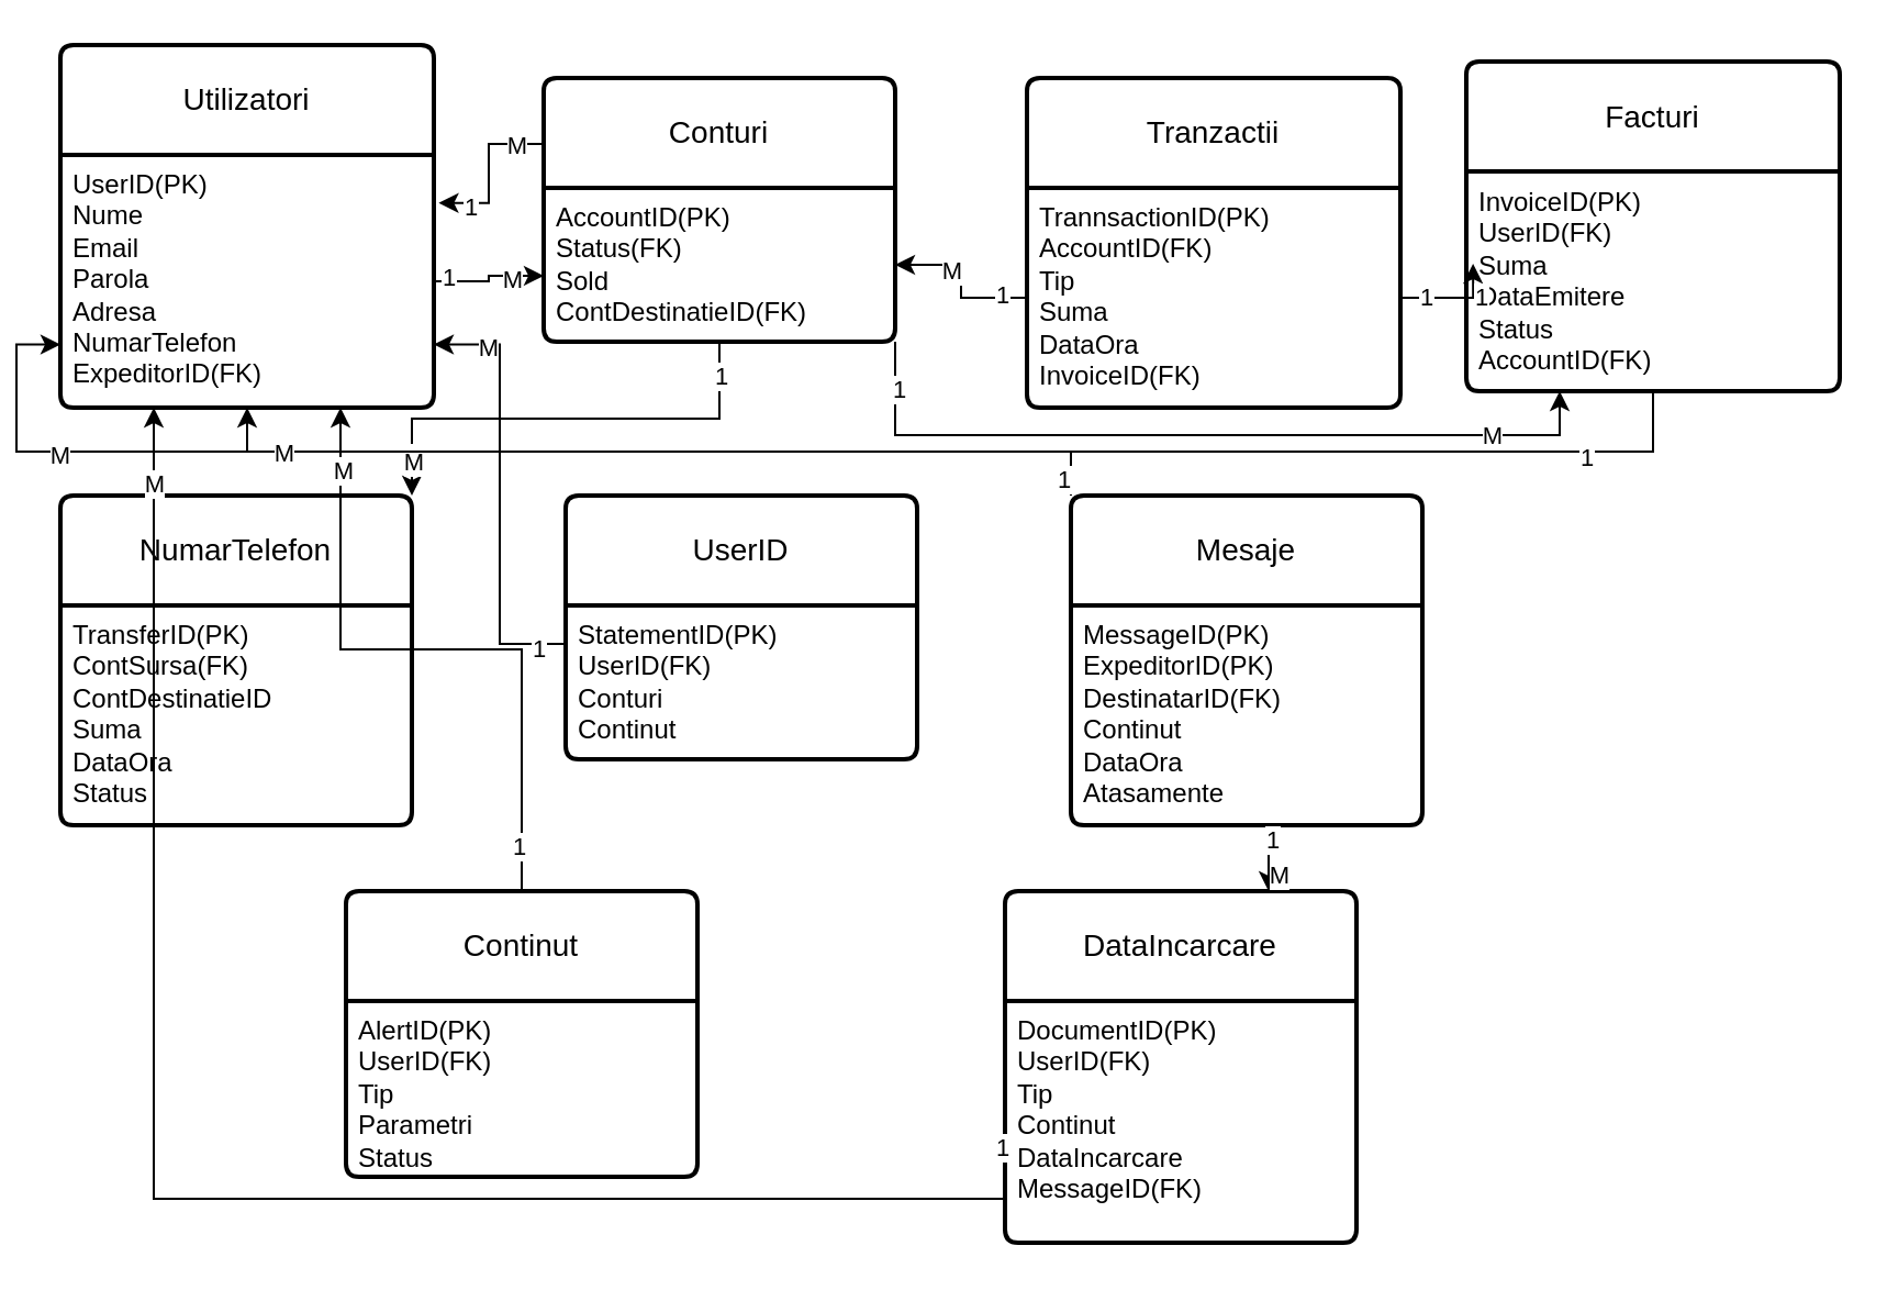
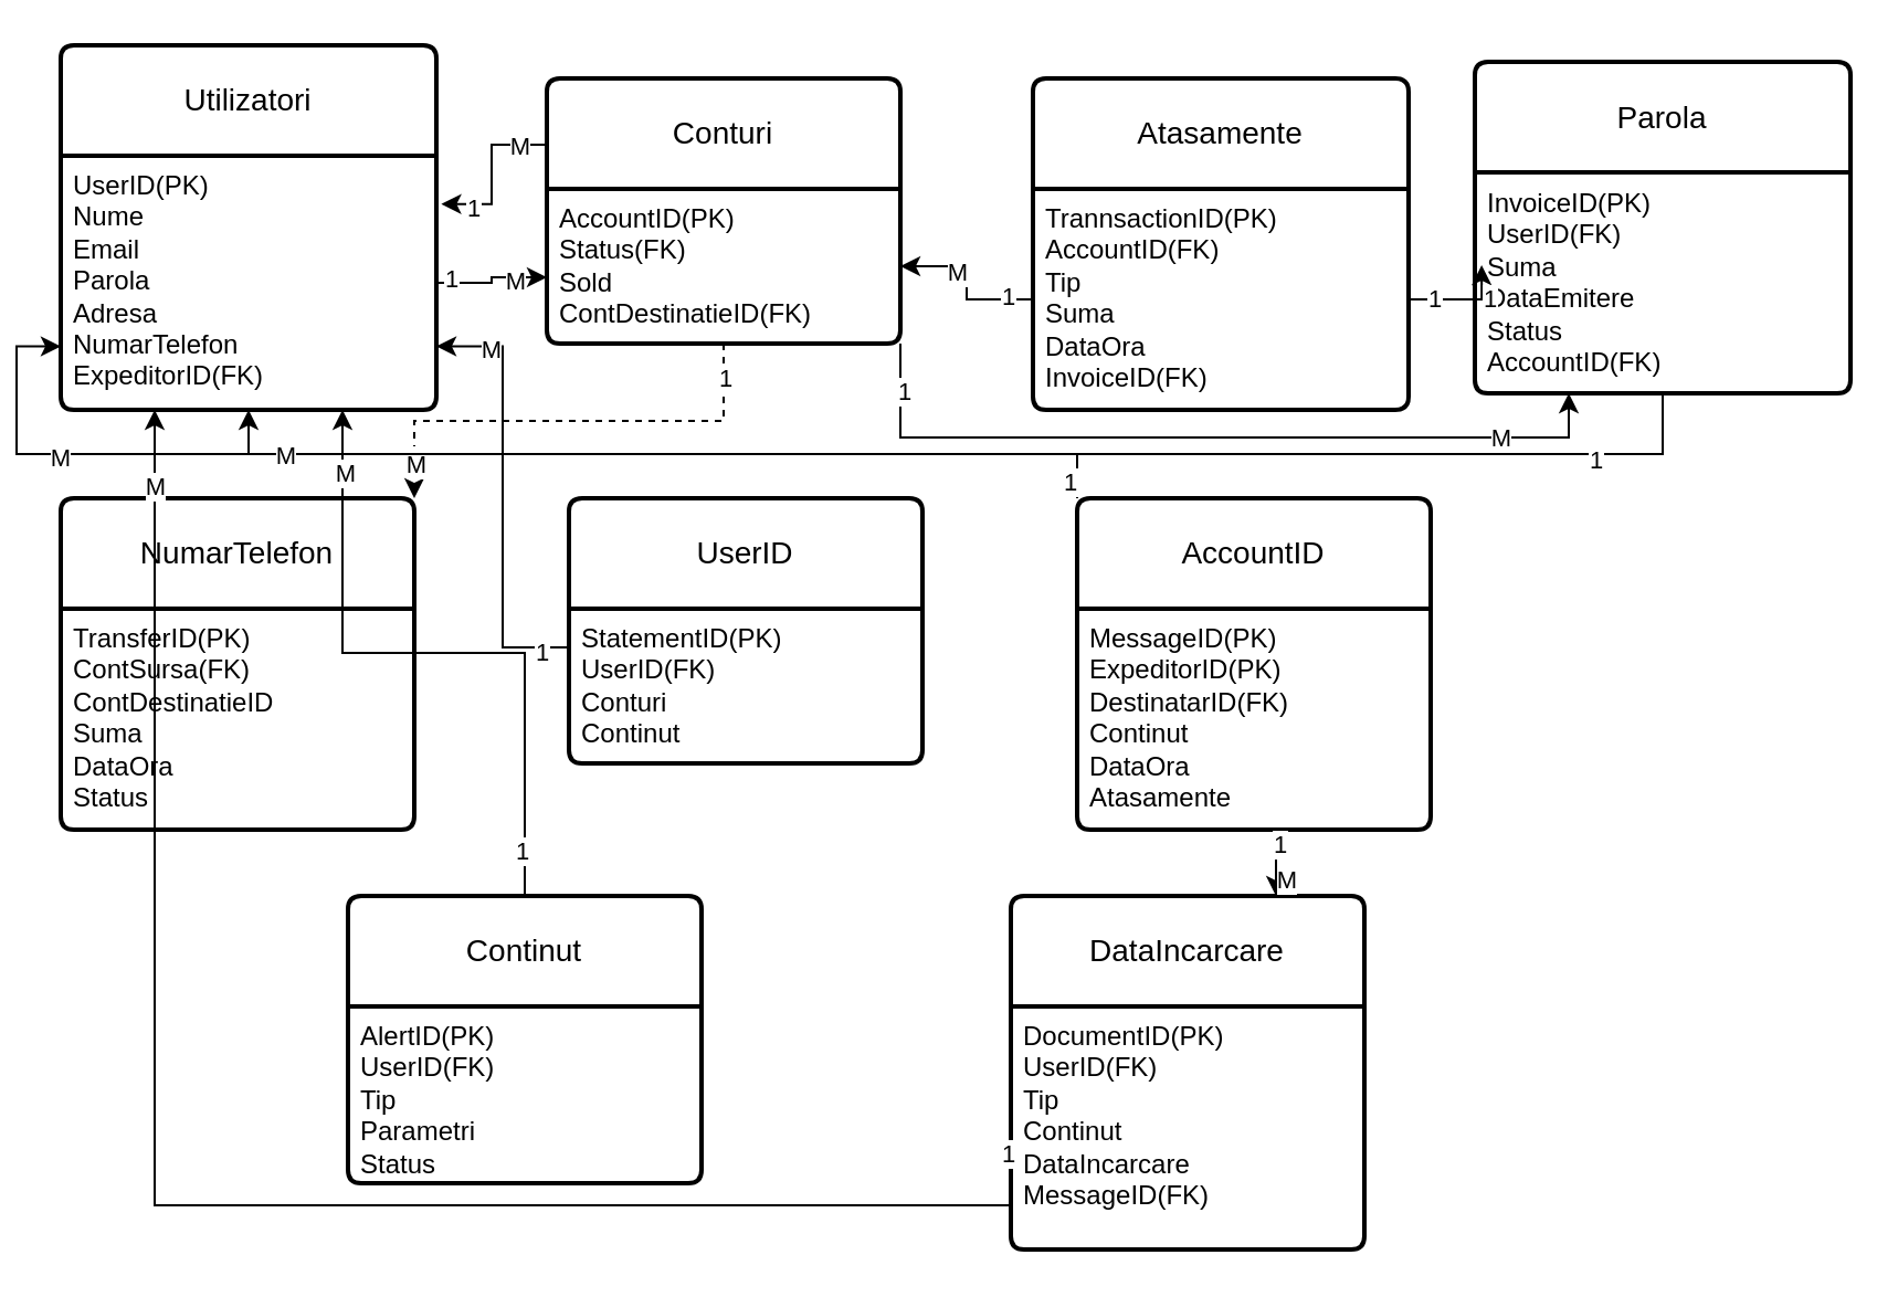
  <mxCell id="0" />
  <mxCell id="1" parent="0" />
  <mxCell id="2" value="Utilizatori" style="swimlane;childLayout=stackLayout;horizontal=1;startSize=50;horizontalStack=0;rounded=1;fontSize=14;fontStyle=0;strokeWidth=2;resizeParent=0;resizeLast=1;shadow=0;dashed=0;align=center;arcSize=4;whiteSpace=wrap;html=1;" parent="1" vertex="1"><mxGeometry x="20" y="20" width="170" height="165" as="geometry" /></mxCell>
  <mxCell id="3" value="UserID(PK)&lt;div&gt;Nume&lt;/div&gt;&lt;div&gt;Email&lt;/div&gt;&lt;div&gt;Parola&lt;/div&gt;&lt;div&gt;Adresa&lt;/div&gt;&lt;div&gt;NumarTelefon&lt;/div&gt;&lt;div&gt;ExpeditorID(FK)&lt;/div&gt;" style="align=left;strokeColor=none;fillColor=none;spacingLeft=4;fontSize=12;verticalAlign=top;resizable=0;rotatable=0;part=1;html=1;" parent="2" vertex="1"><mxGeometry y="50" width="170" height="115" as="geometry" /></mxCell>
  <mxCell id="4" value="Conturi" style="swimlane;childLayout=stackLayout;horizontal=1;startSize=50;horizontalStack=0;rounded=1;fontSize=14;fontStyle=0;strokeWidth=2;resizeParent=0;resizeLast=1;shadow=0;dashed=0;align=center;arcSize=4;whiteSpace=wrap;html=1;" parent="1" vertex="1"><mxGeometry x="240" y="35" width="160" height="120" as="geometry" /></mxCell>
  <mxCell id="5" value="AccountID(PK)&lt;div&gt;Status(FK)&lt;/div&gt;&lt;div&gt;Sold&lt;/div&gt;&lt;div&gt;ContDestinatieID(FK)&lt;/div&gt;" style="align=left;strokeColor=none;fillColor=none;spacingLeft=4;fontSize=12;verticalAlign=top;resizable=0;rotatable=0;part=1;html=1;" parent="4" vertex="1"><mxGeometry y="50" width="160" height="70" as="geometry" /></mxCell>
- <mxCell id="6" value="Tranzactii" style="swimlane;childLayout=stackLayout;horizontal=1;startSize=50;horizontalStack=0;rounded=1;fontSize=14;fontStyle=0;strokeWidth=2;resizeParent=0;resizeLast=1;shadow=0;dashed=0;align=center;arcSize=4;whiteSpace=wrap;html=1;" parent="1" vertex="1"><mxGeometry x="460" y="35" width="170" height="150" as="geometry" /></mxCell>
+ <mxCell id="6" value="Atasamente" style="swimlane;childLayout=stackLayout;horizontal=1;startSize=50;horizontalStack=0;rounded=1;fontSize=14;fontStyle=0;strokeWidth=2;resizeParent=0;resizeLast=1;shadow=0;dashed=0;align=center;arcSize=4;whiteSpace=wrap;html=1;" parent="1" vertex="1"><mxGeometry x="460" y="35" width="170" height="150" as="geometry" /></mxCell>
  <mxCell id="7" value="TrannsactionID(PK)&lt;div&gt;AccountID(FK)&lt;/div&gt;&lt;div&gt;Tip&lt;/div&gt;&lt;div&gt;Suma&lt;/div&gt;&lt;div&gt;DataOra&lt;/div&gt;&lt;div&gt;InvoiceID(FK)&lt;/div&gt;" style="align=left;strokeColor=none;fillColor=none;spacingLeft=4;fontSize=12;verticalAlign=top;resizable=0;rotatable=0;part=1;html=1;" parent="6" vertex="1"><mxGeometry y="50" width="170" height="100" as="geometry" /></mxCell>
- <mxCell id="8" value="Facturi" style="swimlane;childLayout=stackLayout;horizontal=1;startSize=50;horizontalStack=0;rounded=1;fontSize=14;fontStyle=0;strokeWidth=2;resizeParent=0;resizeLast=1;shadow=0;dashed=0;align=center;arcSize=4;whiteSpace=wrap;html=1;" parent="1" vertex="1"><mxGeometry x="660" y="27.5" width="170" height="150" as="geometry" /></mxCell>
+ <mxCell id="8" value="Parola" style="swimlane;childLayout=stackLayout;horizontal=1;startSize=50;horizontalStack=0;rounded=1;fontSize=14;fontStyle=0;strokeWidth=2;resizeParent=0;resizeLast=1;shadow=0;dashed=0;align=center;arcSize=4;whiteSpace=wrap;html=1;" parent="1" vertex="1"><mxGeometry x="660" y="27.5" width="170" height="150" as="geometry" /></mxCell>
  <mxCell id="9" value="InvoiceID(PK)&lt;div&gt;UserID(FK)&lt;/div&gt;&lt;div&gt;Suma&lt;/div&gt;&lt;div&gt;DataEmitere&lt;/div&gt;&lt;div&gt;Status&lt;/div&gt;&lt;div&gt;AccountID(FK)&lt;/div&gt;&lt;div&gt;&lt;br&gt;&lt;/div&gt;&lt;div&gt;&lt;br&gt;&lt;/div&gt;" style="align=left;strokeColor=none;fillColor=none;spacingLeft=4;fontSize=12;verticalAlign=top;resizable=0;rotatable=0;part=1;html=1;" parent="8" vertex="1"><mxGeometry y="50" width="170" height="100" as="geometry" /></mxCell>
  <mxCell id="10" value="NumarTelefon" style="swimlane;childLayout=stackLayout;horizontal=1;startSize=50;horizontalStack=0;rounded=1;fontSize=14;fontStyle=0;strokeWidth=2;resizeParent=0;resizeLast=1;shadow=0;dashed=0;align=center;arcSize=4;whiteSpace=wrap;html=1;" parent="1" vertex="1"><mxGeometry x="20" y="225" width="160" height="150" as="geometry" /></mxCell>
  <mxCell id="11" value="TransferID(PK)&lt;div&gt;ContSursa(FK)&lt;/div&gt;&lt;div&gt;ContDestinatieID&lt;/div&gt;&lt;div&gt;Suma&lt;/div&gt;&lt;div&gt;DataOra&lt;/div&gt;&lt;div&gt;Status&lt;/div&gt;" style="align=left;strokeColor=none;fillColor=none;spacingLeft=4;fontSize=12;verticalAlign=top;resizable=0;rotatable=0;part=1;html=1;" parent="10" vertex="1"><mxGeometry y="50" width="160" height="100" as="geometry" /></mxCell>
  <mxCell id="12" value="UserID" style="swimlane;childLayout=stackLayout;horizontal=1;startSize=50;horizontalStack=0;rounded=1;fontSize=14;fontStyle=0;strokeWidth=2;resizeParent=0;resizeLast=1;shadow=0;dashed=0;align=center;arcSize=4;whiteSpace=wrap;html=1;" parent="1" vertex="1"><mxGeometry x="250" y="225" width="160" height="120" as="geometry" /></mxCell>
  <mxCell id="13" value="StatementID(PK)&lt;div&gt;UserID(FK)&lt;/div&gt;&lt;div&gt;Conturi&lt;/div&gt;&lt;div&gt;Continut&lt;/div&gt;" style="align=left;strokeColor=none;fillColor=none;spacingLeft=4;fontSize=12;verticalAlign=top;resizable=0;rotatable=0;part=1;html=1;" parent="12" vertex="1"><mxGeometry y="50" width="160" height="70" as="geometry" /></mxCell>
  <mxCell id="14" style="edgeStyle=orthogonalEdgeStyle;rounded=0;orthogonalLoop=1;jettySize=auto;html=1;exitX=0;exitY=0;exitDx=0;exitDy=0;entryX=0;entryY=0.75;entryDx=0;entryDy=0;" parent="1" source="17" target="3" edge="1"><mxGeometry relative="1" as="geometry" /></mxCell>
  <mxCell id="15" value="1" style="edgeLabel;html=1;align=center;verticalAlign=middle;resizable=0;points=[];" parent="14" vertex="1" connectable="0"><mxGeometry x="-0.972" y="4" relative="1" as="geometry"><mxPoint as="offset" /></mxGeometry></mxCell>
  <mxCell id="16" value="M" style="edgeLabel;html=1;align=center;verticalAlign=middle;resizable=0;points=[];" parent="14" vertex="1" connectable="0"><mxGeometry x="0.692" y="1" relative="1" as="geometry"><mxPoint as="offset" /></mxGeometry></mxCell>
- <mxCell id="17" value="Mesaje" style="swimlane;childLayout=stackLayout;horizontal=1;startSize=50;horizontalStack=0;rounded=1;fontSize=14;fontStyle=0;strokeWidth=2;resizeParent=0;resizeLast=1;shadow=0;dashed=0;align=center;arcSize=4;whiteSpace=wrap;html=1;" parent="1" vertex="1"><mxGeometry x="480" y="225" width="160" height="150" as="geometry" /></mxCell>
+ <mxCell id="17" value="AccountID" style="swimlane;childLayout=stackLayout;horizontal=1;startSize=50;horizontalStack=0;rounded=1;fontSize=14;fontStyle=0;strokeWidth=2;resizeParent=0;resizeLast=1;shadow=0;dashed=0;align=center;arcSize=4;whiteSpace=wrap;html=1;" parent="1" vertex="1"><mxGeometry x="480" y="225" width="160" height="150" as="geometry" /></mxCell>
  <mxCell id="18" value="MessageID(PK)&lt;div&gt;ExpeditorID(PK)&lt;/div&gt;&lt;div&gt;DestinatarID(FK)&lt;/div&gt;&lt;div&gt;Continut&lt;/div&gt;&lt;div&gt;DataOra&lt;/div&gt;&lt;div&gt;Atasamente&lt;br&gt;&lt;div&gt;&lt;br&gt;&lt;div&gt;&lt;br&gt;&lt;/div&gt;&lt;/div&gt;&lt;/div&gt;" style="align=left;strokeColor=none;fillColor=none;spacingLeft=4;fontSize=12;verticalAlign=top;resizable=0;rotatable=0;part=1;html=1;" parent="17" vertex="1"><mxGeometry y="50" width="160" height="100" as="geometry" /></mxCell>
  <mxCell id="19" style="edgeStyle=orthogonalEdgeStyle;rounded=0;orthogonalLoop=1;jettySize=auto;html=1;exitX=0.5;exitY=0;exitDx=0;exitDy=0;entryX=0.75;entryY=1;entryDx=0;entryDy=0;" parent="1" source="22" target="3" edge="1"><mxGeometry relative="1" as="geometry" /></mxCell>
  <mxCell id="20" value="1" style="edgeLabel;html=1;align=center;verticalAlign=middle;resizable=0;points=[];" parent="19" vertex="1" connectable="0"><mxGeometry x="-0.858" y="2" relative="1" as="geometry"><mxPoint as="offset" /></mxGeometry></mxCell>
  <mxCell id="21" value="M" style="edgeLabel;html=1;align=center;verticalAlign=middle;resizable=0;points=[];" parent="19" vertex="1" connectable="0"><mxGeometry x="0.813" y="-1" relative="1" as="geometry"><mxPoint as="offset" /></mxGeometry></mxCell>
  <mxCell id="22" value="Continut" style="swimlane;childLayout=stackLayout;horizontal=1;startSize=50;horizontalStack=0;rounded=1;fontSize=14;fontStyle=0;strokeWidth=2;resizeParent=0;resizeLast=1;shadow=0;dashed=0;align=center;arcSize=4;whiteSpace=wrap;html=1;" parent="1" vertex="1"><mxGeometry x="150" y="405" width="160" height="130" as="geometry" /></mxCell>
  <mxCell id="23" value="AlertID(PK)&lt;div&gt;UserID(FK)&lt;/div&gt;&lt;div&gt;Tip&lt;/div&gt;&lt;div&gt;Parametri&lt;/div&gt;&lt;div&gt;Status&lt;/div&gt;" style="align=left;strokeColor=none;fillColor=none;spacingLeft=4;fontSize=12;verticalAlign=top;resizable=0;rotatable=0;part=1;html=1;" parent="22" vertex="1"><mxGeometry y="50" width="160" height="80" as="geometry" /></mxCell>
  <mxCell id="24" value="DataIncarcare" style="swimlane;childLayout=stackLayout;horizontal=1;startSize=50;horizontalStack=0;rounded=1;fontSize=14;fontStyle=0;strokeWidth=2;resizeParent=0;resizeLast=1;shadow=0;dashed=0;align=center;arcSize=4;whiteSpace=wrap;html=1;" parent="1" vertex="1"><mxGeometry x="450" y="405" width="160" height="160" as="geometry" /></mxCell>
  <mxCell id="25" value="DocumentID(PK)&lt;div&gt;UserID(FK)&lt;/div&gt;&lt;div&gt;Tip&lt;/div&gt;&lt;div&gt;Continut&lt;/div&gt;&lt;div&gt;DataIncarcare&lt;/div&gt;&lt;div&gt;MessageID(FK)&lt;/div&gt;" style="align=left;strokeColor=none;fillColor=none;spacingLeft=4;fontSize=12;verticalAlign=top;resizable=0;rotatable=0;part=1;html=1;" parent="24" vertex="1"><mxGeometry y="50" width="160" height="110" as="geometry" /></mxCell>
  <mxCell id="26" style="edgeStyle=orthogonalEdgeStyle;rounded=0;orthogonalLoop=1;jettySize=auto;html=1;exitX=1;exitY=0.5;exitDx=0;exitDy=0;entryX=0;entryY=0.75;entryDx=0;entryDy=0;" parent="1" source="3" target="4" edge="1"><mxGeometry relative="1" as="geometry" /></mxCell>
  <mxCell id="27" value="1" style="edgeLabel;html=1;align=center;verticalAlign=middle;resizable=0;points=[];" parent="26" vertex="1" connectable="0"><mxGeometry x="-0.771" y="2" relative="1" as="geometry"><mxPoint as="offset" /></mxGeometry></mxCell>
  <mxCell id="28" value="M" style="edgeLabel;html=1;align=center;verticalAlign=middle;resizable=0;points=[];" parent="26" vertex="1" connectable="0"><mxGeometry x="0.457" y="-1" relative="1" as="geometry"><mxPoint as="offset" /></mxGeometry></mxCell>
  <mxCell id="29" style="edgeStyle=orthogonalEdgeStyle;rounded=0;orthogonalLoop=1;jettySize=auto;html=1;exitX=0;exitY=0;exitDx=0;exitDy=0;entryX=1.013;entryY=0.19;entryDx=0;entryDy=0;entryPerimeter=0;" parent="1" source="5" target="3" edge="1"><mxGeometry relative="1" as="geometry" /></mxCell>
  <mxCell id="30" value="M" style="edgeLabel;html=1;align=center;verticalAlign=middle;resizable=0;points=[];" parent="29" vertex="1" connectable="0"><mxGeometry x="-0.299" relative="1" as="geometry"><mxPoint as="offset" /></mxGeometry></mxCell>
  <mxCell id="31" value="1" style="edgeLabel;html=1;align=center;verticalAlign=middle;resizable=0;points=[];" parent="29" vertex="1" connectable="0"><mxGeometry x="0.694" y="2" relative="1" as="geometry"><mxPoint as="offset" /></mxGeometry></mxCell>
- <mxCell id="32" style="edgeStyle=orthogonalEdgeStyle;rounded=0;orthogonalLoop=1;jettySize=auto;html=1;exitX=0.5;exitY=1;exitDx=0;exitDy=0;entryX=1;entryY=0;entryDx=0;entryDy=0;" parent="1" source="5" target="10" edge="1"><mxGeometry relative="1" as="geometry"><Array as="points"><mxPoint x="320" y="190" /><mxPoint x="180" y="190" /></Array></mxGeometry></mxCell>
+ <mxCell id="32" style="edgeStyle=orthogonalEdgeStyle;rounded=0;orthogonalLoop=1;jettySize=auto;html=1;exitX=0.5;exitY=1;exitDx=0;exitDy=0;entryX=1;entryY=0;entryDx=0;entryDy=0;dashed=1;" parent="1" source="5" target="10" edge="1"><mxGeometry relative="1" as="geometry"><Array as="points"><mxPoint x="320" y="190" /><mxPoint x="180" y="190" /></Array></mxGeometry></mxCell>
  <mxCell id="33" value="1" style="edgeLabel;html=1;align=center;verticalAlign=middle;resizable=0;points=[];" parent="32" vertex="1" connectable="0"><mxGeometry x="-0.857" relative="1" as="geometry"><mxPoint as="offset" /></mxGeometry></mxCell>
  <mxCell id="34" value="M" style="edgeLabel;html=1;align=center;verticalAlign=middle;resizable=0;points=[];" parent="32" vertex="1" connectable="0"><mxGeometry x="0.829" relative="1" as="geometry"><mxPoint as="offset" /></mxGeometry></mxCell>
  <mxCell id="35" value="M" style="edgeLabel;html=1;align=center;verticalAlign=middle;resizable=0;points=[];" parent="32" vertex="1" connectable="0"><mxGeometry x="0.848" relative="1" as="geometry"><mxPoint as="offset" /></mxGeometry></mxCell>
  <mxCell id="36" style="edgeStyle=orthogonalEdgeStyle;rounded=0;orthogonalLoop=1;jettySize=auto;html=1;exitX=1;exitY=1;exitDx=0;exitDy=0;entryX=0.25;entryY=1;entryDx=0;entryDy=0;" parent="1" source="5" target="9" edge="1"><mxGeometry relative="1" as="geometry" /></mxCell>
  <mxCell id="37" value="1" style="edgeLabel;html=1;align=center;verticalAlign=middle;resizable=0;points=[];" parent="36" vertex="1" connectable="0"><mxGeometry x="-0.886" y="1" relative="1" as="geometry"><mxPoint as="offset" /></mxGeometry></mxCell>
  <mxCell id="38" value="M" style="edgeLabel;html=1;align=center;verticalAlign=middle;resizable=0;points=[];" parent="36" vertex="1" connectable="0"><mxGeometry x="0.72" relative="1" as="geometry"><mxPoint as="offset" /></mxGeometry></mxCell>
  <mxCell id="39" style="edgeStyle=orthogonalEdgeStyle;rounded=0;orthogonalLoop=1;jettySize=auto;html=1;exitX=0;exitY=0.5;exitDx=0;exitDy=0;entryX=1;entryY=0.5;entryDx=0;entryDy=0;" parent="1" source="7" target="5" edge="1"><mxGeometry relative="1" as="geometry" /></mxCell>
  <mxCell id="40" value="1" style="edgeLabel;html=1;align=center;verticalAlign=middle;resizable=0;points=[];" parent="39" vertex="1" connectable="0"><mxGeometry x="-0.692" y="-2" relative="1" as="geometry"><mxPoint as="offset" /></mxGeometry></mxCell>
  <mxCell id="41" value="M" style="edgeLabel;html=1;align=center;verticalAlign=middle;resizable=0;points=[];" parent="39" vertex="1" connectable="0"><mxGeometry x="0.323" y="2" relative="1" as="geometry"><mxPoint as="offset" /></mxGeometry></mxCell>
  <mxCell id="42" style="edgeStyle=orthogonalEdgeStyle;rounded=0;orthogonalLoop=1;jettySize=auto;html=1;exitX=0.5;exitY=1;exitDx=0;exitDy=0;entryX=0.5;entryY=1;entryDx=0;entryDy=0;" parent="1" source="9" target="3" edge="1"><mxGeometry relative="1" as="geometry" /></mxCell>
  <mxCell id="43" value="1" style="edgeLabel;html=1;align=center;verticalAlign=middle;resizable=0;points=[];" parent="42" vertex="1" connectable="0"><mxGeometry x="-0.831" y="2" relative="1" as="geometry"><mxPoint as="offset" /></mxGeometry></mxCell>
  <mxCell id="44" value="M" style="edgeLabel;html=1;align=center;verticalAlign=middle;resizable=0;points=[];" parent="42" vertex="1" connectable="0"><mxGeometry x="0.894" relative="1" as="geometry"><mxPoint as="offset" /></mxGeometry></mxCell>
  <mxCell id="45" style="edgeStyle=orthogonalEdgeStyle;rounded=0;orthogonalLoop=1;jettySize=auto;html=1;exitX=0;exitY=0.25;exitDx=0;exitDy=0;entryX=1;entryY=0.75;entryDx=0;entryDy=0;" parent="1" source="13" target="3" edge="1"><mxGeometry relative="1" as="geometry" /></mxCell>
  <mxCell id="46" value="1" style="edgeLabel;html=1;align=center;verticalAlign=middle;resizable=0;points=[];" parent="45" vertex="1" connectable="0"><mxGeometry x="-0.872" y="2" relative="1" as="geometry"><mxPoint as="offset" /></mxGeometry></mxCell>
  <mxCell id="47" value="M" style="edgeLabel;html=1;align=center;verticalAlign=middle;resizable=0;points=[];" parent="45" vertex="1" connectable="0"><mxGeometry x="0.763" y="1" relative="1" as="geometry"><mxPoint x="1" as="offset" /></mxGeometry></mxCell>
  <mxCell id="48" style="edgeStyle=orthogonalEdgeStyle;rounded=0;orthogonalLoop=1;jettySize=auto;html=1;exitX=0.5;exitY=1;exitDx=0;exitDy=0;entryX=0.75;entryY=0;entryDx=0;entryDy=0;" parent="1" source="18" target="24" edge="1"><mxGeometry relative="1" as="geometry" /></mxCell>
  <mxCell id="49" value="1" style="edgeLabel;html=1;align=center;verticalAlign=middle;resizable=0;points=[];" parent="48" vertex="1" connectable="0"><mxGeometry x="-0.2" y="1" relative="1" as="geometry"><mxPoint as="offset" /></mxGeometry></mxCell>
  <mxCell id="50" value="M" style="edgeLabel;html=1;align=center;verticalAlign=middle;resizable=0;points=[];" parent="48" vertex="1" connectable="0"><mxGeometry x="0.6" y="4" relative="1" as="geometry"><mxPoint as="offset" /></mxGeometry></mxCell>
  <mxCell id="51" style="edgeStyle=orthogonalEdgeStyle;rounded=0;orthogonalLoop=1;jettySize=auto;html=1;exitX=0;exitY=0.25;exitDx=0;exitDy=0;entryX=0.25;entryY=1;entryDx=0;entryDy=0;" parent="1" source="25" target="3" edge="1"><mxGeometry relative="1" as="geometry"><Array as="points"><mxPoint x="450" y="545" /><mxPoint x="63" y="545" /></Array></mxGeometry></mxCell>
  <mxCell id="52" value="1" style="edgeLabel;html=1;align=center;verticalAlign=middle;resizable=0;points=[];" parent="51" vertex="1" connectable="0"><mxGeometry x="-0.903" y="-2" relative="1" as="geometry"><mxPoint as="offset" /></mxGeometry></mxCell>
  <mxCell id="53" value="M" style="edgeLabel;html=1;align=center;verticalAlign=middle;resizable=0;points=[];" parent="51" vertex="1" connectable="0"><mxGeometry x="0.915" relative="1" as="geometry"><mxPoint as="offset" /></mxGeometry></mxCell>
  <mxCell id="54" style="edgeStyle=orthogonalEdgeStyle;rounded=0;orthogonalLoop=1;jettySize=auto;html=1;exitX=1;exitY=0.5;exitDx=0;exitDy=0;entryX=0.018;entryY=0.42;entryDx=0;entryDy=0;entryPerimeter=0;" edge="1" parent="1" source="7" target="9"><mxGeometry relative="1" as="geometry" /></mxCell>
  <mxCell id="55" value="1" style="edgeLabel;html=1;align=center;verticalAlign=middle;resizable=0;points=[];" vertex="1" connectable="0" parent="54"><mxGeometry x="-0.556" y="1" relative="1" as="geometry"><mxPoint as="offset" /></mxGeometry></mxCell>
  <mxCell id="56" value="1" style="edgeLabel;html=1;align=center;verticalAlign=middle;resizable=0;points=[];" vertex="1" connectable="0" parent="54"><mxGeometry x="0.421" y="-2" relative="1" as="geometry"><mxPoint x="1" y="1" as="offset" /></mxGeometry></mxCell>
